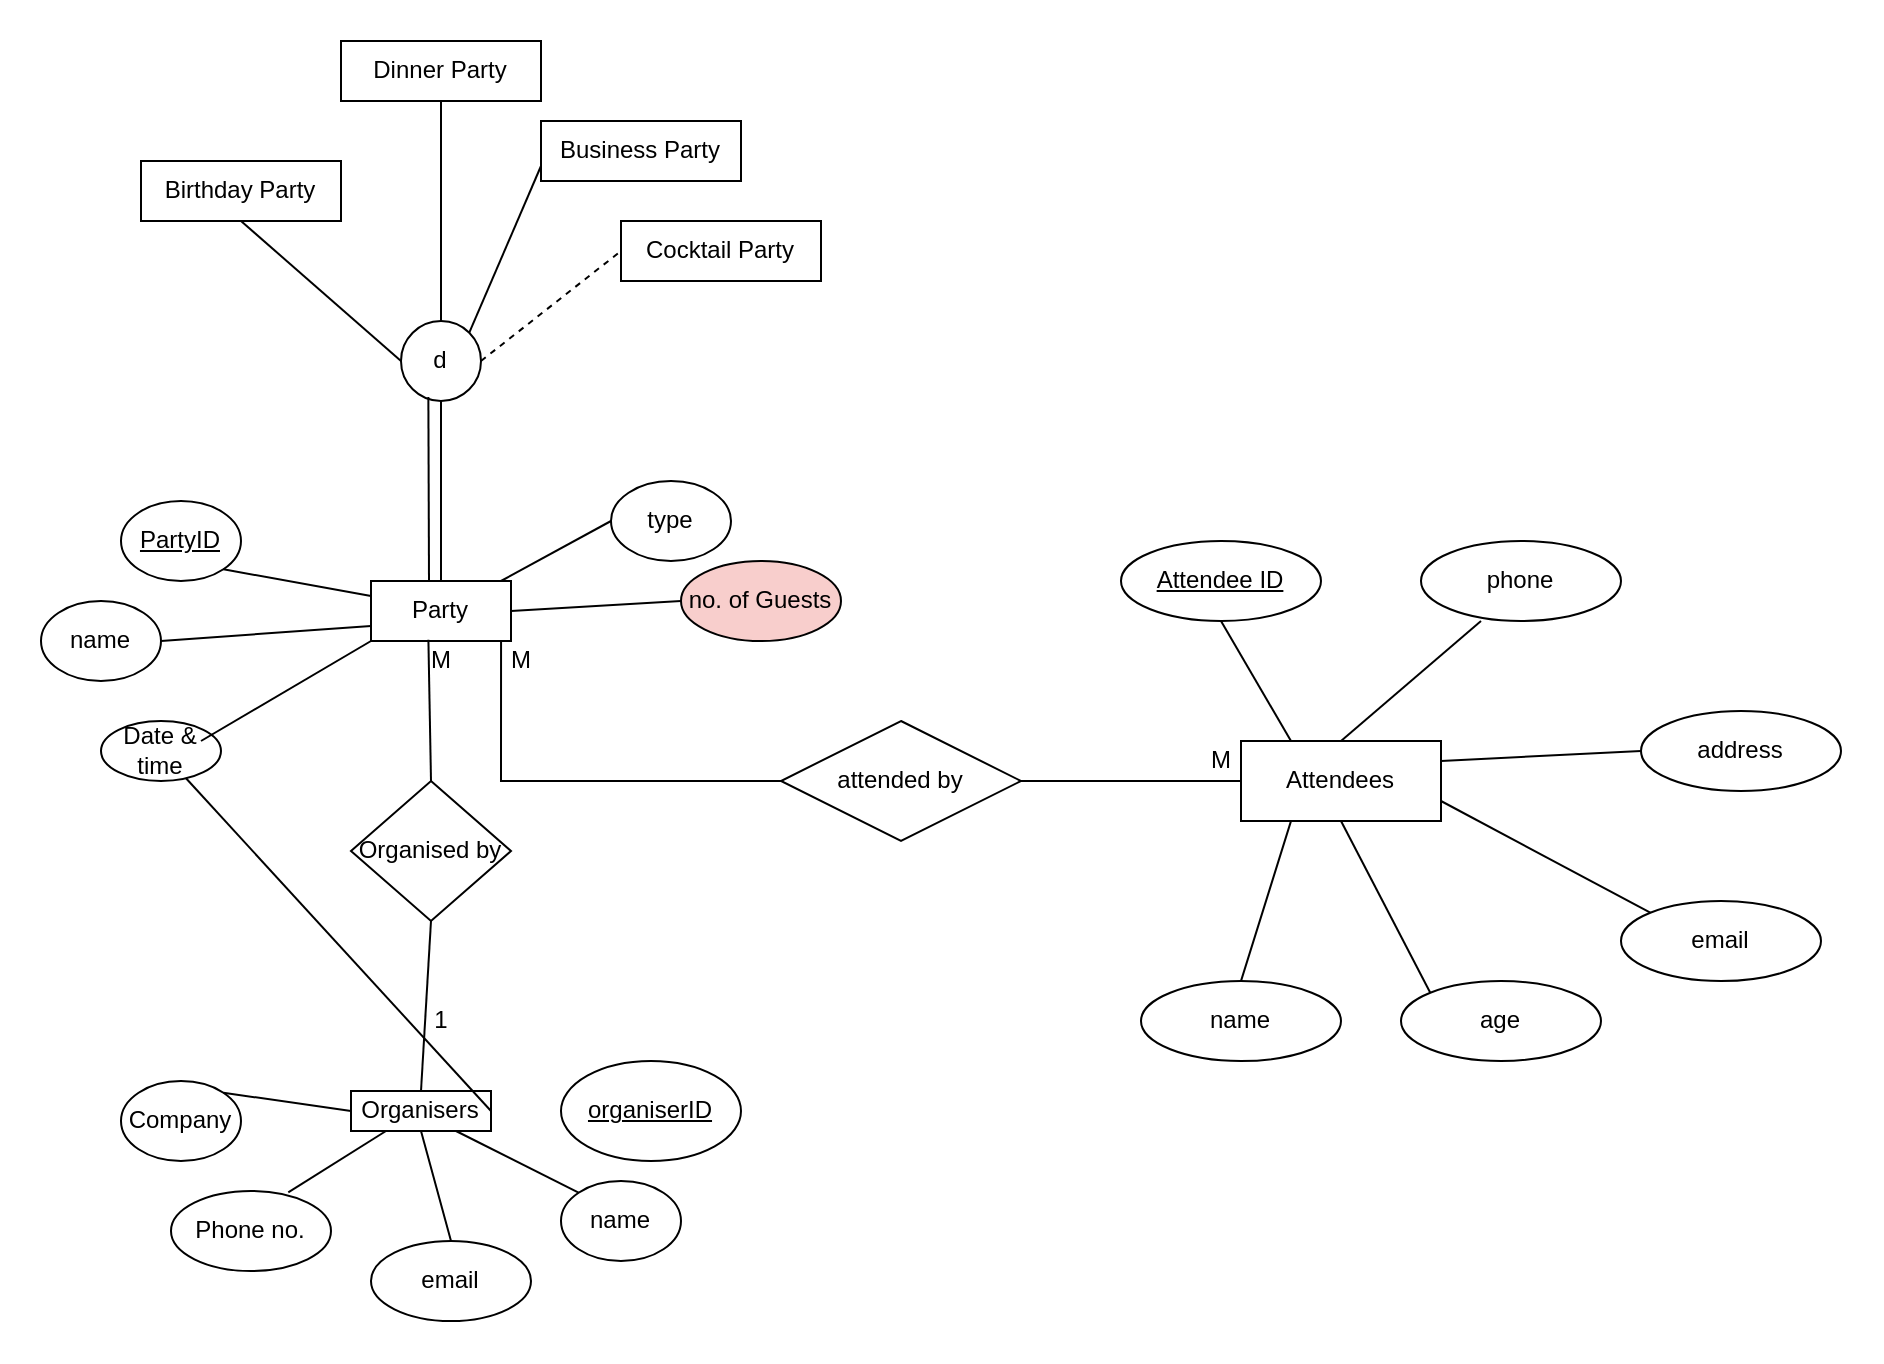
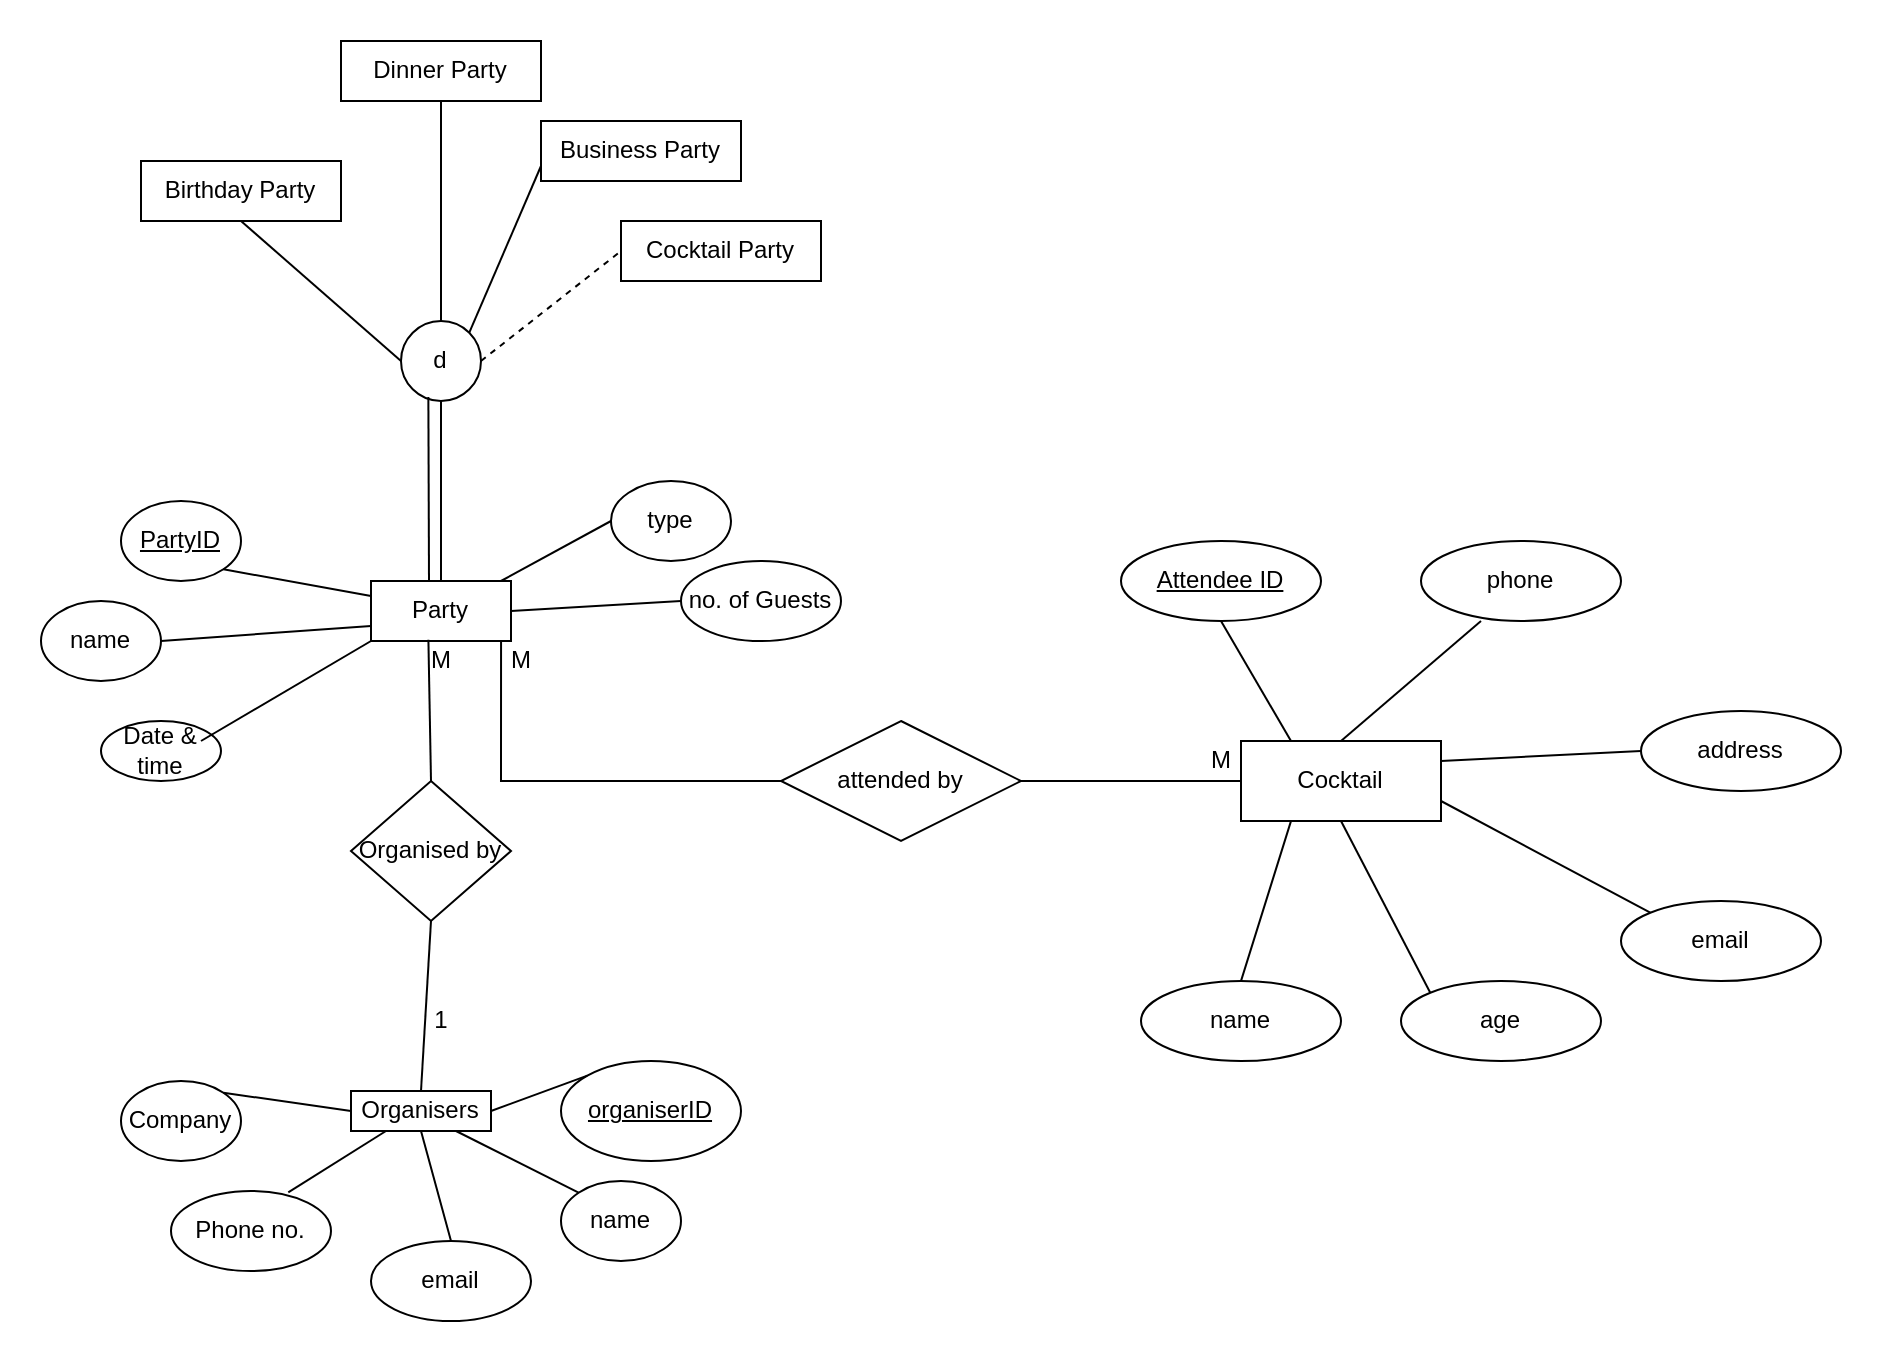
  <mxCell id="0" />
  <mxCell id="1" parent="0" />
  <mxCell id="2" value="Birthday Party" style="rounded=0;whiteSpace=wrap;html=1;" vertex="1" parent="1"><mxGeometry x="70" y="80" width="100" height="30" as="geometry" /></mxCell>
  <mxCell id="3" value="Business Party" style="rounded=0;whiteSpace=wrap;html=1;" vertex="1" parent="1"><mxGeometry x="270" y="60" width="100" height="30" as="geometry" /></mxCell>
  <mxCell id="4" value="Dinner Party" style="rounded=0;whiteSpace=wrap;html=1;" vertex="1" parent="1"><mxGeometry x="170" y="20" width="100" height="30" as="geometry" /></mxCell>
  <mxCell id="5" value="Cocktail Party" style="rounded=0;whiteSpace=wrap;html=1;" vertex="1" parent="1"><mxGeometry x="310" y="110" width="100" height="30" as="geometry" /></mxCell>
  <mxCell id="6" value="d" style="ellipse;whiteSpace=wrap;html=1;aspect=fixed;" vertex="1" parent="1"><mxGeometry x="200" y="160" width="40" height="40" as="geometry" /></mxCell>
  <mxCell id="7" value="" style="endArrow=none;html=1;exitX=0.5;exitY=1;exitDx=0;exitDy=0;entryX=0;entryY=0.5;entryDx=0;entryDy=0;" edge="1" parent="1" source="2" target="6"><mxGeometry width="50" height="50" relative="1" as="geometry"><mxPoint x="200" y="290" as="sourcePoint" /><mxPoint x="250" y="240" as="targetPoint" /></mxGeometry></mxCell>
  <mxCell id="8" value="" style="endArrow=none;html=1;entryX=0.5;entryY=0;entryDx=0;entryDy=0;" edge="1" parent="1" source="4" target="6"><mxGeometry width="50" height="50" relative="1" as="geometry"><mxPoint x="200" y="290" as="sourcePoint" /><mxPoint x="250" y="240" as="targetPoint" /></mxGeometry></mxCell>
  <mxCell id="9" value="" style="endArrow=none;html=1;entryX=0;entryY=0.75;entryDx=0;entryDy=0;exitX=1;exitY=0;exitDx=0;exitDy=0;" edge="1" parent="1" source="6" target="3"><mxGeometry width="50" height="50" relative="1" as="geometry"><mxPoint x="200" y="290" as="sourcePoint" /><mxPoint x="250" y="240" as="targetPoint" /></mxGeometry></mxCell>
  <mxCell id="10" value="" style="endArrow=none;html=1;entryX=0;entryY=0.5;entryDx=0;entryDy=0;exitX=1;exitY=0.5;exitDx=0;exitDy=0;dashed=1;" edge="1" parent="1" source="6" target="5"><mxGeometry width="50" height="50" relative="1" as="geometry"><mxPoint x="200" y="290" as="sourcePoint" /><mxPoint x="250" y="240" as="targetPoint" /></mxGeometry></mxCell>
  <mxCell id="11" value="Party" style="rounded=0;whiteSpace=wrap;html=1;" vertex="1" parent="1"><mxGeometry x="185" y="290" width="70" height="30" as="geometry" /></mxCell>
  <mxCell id="12" value="" style="endArrow=none;html=1;entryX=0.5;entryY=1;entryDx=0;entryDy=0;exitX=0.5;exitY=0;exitDx=0;exitDy=0;" edge="1" parent="1" source="11" target="6"><mxGeometry width="50" height="50" relative="1" as="geometry"><mxPoint x="221" y="290" as="sourcePoint" /><mxPoint x="250" y="310" as="targetPoint" /><Array as="points"><mxPoint x="220" y="230" /></Array></mxGeometry></mxCell>
  <mxCell id="13" value="" style="endArrow=none;html=1;entryX=0.342;entryY=0.95;entryDx=0;entryDy=0;entryPerimeter=0;" edge="1" parent="1" target="6"><mxGeometry width="50" height="50" relative="1" as="geometry"><mxPoint x="214" y="290" as="sourcePoint" /><mxPoint x="250" y="310" as="targetPoint" /></mxGeometry></mxCell>
  <mxCell id="14" value="&lt;u&gt;PartyID&lt;/u&gt;" style="ellipse;whiteSpace=wrap;html=1;" vertex="1" parent="1"><mxGeometry x="60" y="250" width="60" height="40" as="geometry" /></mxCell>
  <mxCell id="15" value="name" style="ellipse;whiteSpace=wrap;html=1;" vertex="1" parent="1"><mxGeometry x="20" y="300" width="60" height="40" as="geometry" /></mxCell>
  <mxCell id="16" value="Date &amp;amp; time" style="ellipse;whiteSpace=wrap;html=1;" vertex="1" parent="1"><mxGeometry x="50" y="360" width="60" height="30" as="geometry" /></mxCell>
  <mxCell id="17" value="" style="endArrow=none;html=1;entryX=0;entryY=1;entryDx=0;entryDy=0;" edge="1" parent="1" target="11"><mxGeometry width="50" height="50" relative="1" as="geometry"><mxPoint x="100" y="370" as="sourcePoint" /><mxPoint x="250" y="310" as="targetPoint" /></mxGeometry></mxCell>
  <mxCell id="18" value="" style="endArrow=none;html=1;exitX=1;exitY=0.5;exitDx=0;exitDy=0;entryX=0;entryY=0.75;entryDx=0;entryDy=0;" edge="1" parent="1" source="15" target="11"><mxGeometry width="50" height="50" relative="1" as="geometry"><mxPoint x="200" y="360" as="sourcePoint" /><mxPoint x="250" y="310" as="targetPoint" /></mxGeometry></mxCell>
  <mxCell id="19" value="" style="endArrow=none;html=1;exitX=1;exitY=1;exitDx=0;exitDy=0;entryX=0;entryY=0.25;entryDx=0;entryDy=0;" edge="1" parent="1" source="14" target="11"><mxGeometry width="50" height="50" relative="1" as="geometry"><mxPoint x="200" y="360" as="sourcePoint" /><mxPoint x="190" y="300" as="targetPoint" /></mxGeometry></mxCell>
  <mxCell id="20" value="type" style="ellipse;whiteSpace=wrap;html=1;" vertex="1" parent="1"><mxGeometry x="305" y="240" width="60" height="40" as="geometry" /></mxCell>
- <mxCell id="21" value="no. of Guests" style="ellipse;whiteSpace=wrap;html=1;fillColor=#f8cecc;" vertex="1" parent="1"><mxGeometry x="340" y="280" width="80" height="40" as="geometry" /></mxCell>
+ <mxCell id="21" value="no. of Guests" style="ellipse;whiteSpace=wrap;html=1;" vertex="1" parent="1"><mxGeometry x="340" y="280" width="80" height="40" as="geometry" /></mxCell>
  <mxCell id="22" value="" style="endArrow=none;html=1;entryX=0;entryY=0.5;entryDx=0;entryDy=0;" edge="1" parent="1" target="20"><mxGeometry width="50" height="50" relative="1" as="geometry"><mxPoint x="250" y="290" as="sourcePoint" /><mxPoint x="250" y="310" as="targetPoint" /></mxGeometry></mxCell>
  <mxCell id="23" value="" style="endArrow=none;html=1;entryX=0;entryY=0.5;entryDx=0;entryDy=0;exitX=1;exitY=0.5;exitDx=0;exitDy=0;" edge="1" parent="1" source="11" target="21"><mxGeometry width="50" height="50" relative="1" as="geometry"><mxPoint x="200" y="360" as="sourcePoint" /><mxPoint x="250" y="310" as="targetPoint" /></mxGeometry></mxCell>
  <mxCell id="24" value="Organised by" style="rhombus;whiteSpace=wrap;html=1;" vertex="1" parent="1"><mxGeometry x="175" y="390" width="80" height="70" as="geometry" /></mxCell>
  <mxCell id="25" value="" style="endArrow=none;html=1;entryX=0.41;entryY=0.978;entryDx=0;entryDy=0;exitX=0.5;exitY=0;exitDx=0;exitDy=0;entryPerimeter=0;" edge="1" parent="1" source="24" target="11"><mxGeometry width="50" height="50" relative="1" as="geometry"><mxPoint x="200" y="400" as="sourcePoint" /><mxPoint x="250" y="350" as="targetPoint" /></mxGeometry></mxCell>
  <mxCell id="26" value="Company" style="ellipse;whiteSpace=wrap;html=1;" vertex="1" parent="1"><mxGeometry x="60" y="540" width="60" height="40" as="geometry" /></mxCell>
  <mxCell id="27" value="name" style="ellipse;whiteSpace=wrap;html=1;" vertex="1" parent="1"><mxGeometry x="280" y="590" width="60" height="40" as="geometry" /></mxCell>
  <mxCell id="28" value="Phone no." style="ellipse;whiteSpace=wrap;html=1;" vertex="1" parent="1"><mxGeometry x="85" y="595" width="80" height="40" as="geometry" /></mxCell>
  <mxCell id="29" value="email" style="ellipse;whiteSpace=wrap;html=1;" vertex="1" parent="1"><mxGeometry x="185" y="620" width="80" height="40" as="geometry" /></mxCell>
  <mxCell id="30" value="&lt;u&gt;organiserID&lt;/u&gt;" style="ellipse;whiteSpace=wrap;html=1;" vertex="1" parent="1"><mxGeometry x="280" y="530" width="90" height="50" as="geometry" /></mxCell>
  <mxCell id="31" value="Organisers" style="rounded=0;whiteSpace=wrap;html=1;" vertex="1" parent="1"><mxGeometry x="175" y="545" width="70" height="20" as="geometry" /></mxCell>
  <mxCell id="32" value="M" style="text;html=1;align=center;verticalAlign=middle;resizable=0;points=[];autosize=1;strokeColor=none;fillColor=none;" vertex="1" parent="1"><mxGeometry x="205" y="320" width="30" height="20" as="geometry" /></mxCell>
  <mxCell id="33" value="" style="endArrow=none;html=1;rounded=0;exitX=0.5;exitY=1;exitDx=0;exitDy=0;entryX=0.5;entryY=0;entryDx=0;entryDy=0;" edge="1" parent="1" source="24" target="31"><mxGeometry relative="1" as="geometry"><mxPoint x="220" y="410" as="sourcePoint" /><mxPoint x="380" y="410" as="targetPoint" /></mxGeometry></mxCell>
  <mxCell id="34" value="1" style="text;html=1;align=center;verticalAlign=middle;resizable=0;points=[];autosize=1;strokeColor=none;fillColor=none;" vertex="1" parent="1"><mxGeometry x="210" y="500" width="20" height="20" as="geometry" /></mxCell>
  <mxCell id="35" value="" style="endArrow=none;html=1;rounded=0;exitX=1;exitY=0;exitDx=0;exitDy=0;entryX=0;entryY=0.5;entryDx=0;entryDy=0;" edge="1" parent="1" source="26" target="31"><mxGeometry relative="1" as="geometry"><mxPoint x="220" y="450" as="sourcePoint" /><mxPoint x="380" y="450" as="targetPoint" /></mxGeometry></mxCell>
  <mxCell id="36" value="" style="endArrow=none;html=1;rounded=0;exitX=0.733;exitY=0.017;exitDx=0;exitDy=0;exitPerimeter=0;entryX=0.25;entryY=1;entryDx=0;entryDy=0;" edge="1" parent="1" source="28" target="31"><mxGeometry relative="1" as="geometry"><mxPoint x="220" y="450" as="sourcePoint" /><mxPoint x="380" y="450" as="targetPoint" /></mxGeometry></mxCell>
  <mxCell id="37" value="" style="endArrow=none;html=1;rounded=0;exitX=0.5;exitY=0;exitDx=0;exitDy=0;entryX=0.5;entryY=1;entryDx=0;entryDy=0;" edge="1" parent="1" source="29" target="31"><mxGeometry relative="1" as="geometry"><mxPoint x="220" y="450" as="sourcePoint" /><mxPoint x="380" y="450" as="targetPoint" /></mxGeometry></mxCell>
  <mxCell id="38" value="" style="endArrow=none;html=1;rounded=0;exitX=0;exitY=0;exitDx=0;exitDy=0;entryX=0.75;entryY=1;entryDx=0;entryDy=0;" edge="1" parent="1" source="27" target="31"><mxGeometry relative="1" as="geometry"><mxPoint x="220" y="450" as="sourcePoint" /><mxPoint x="380" y="450" as="targetPoint" /></mxGeometry></mxCell>
- <mxCell id="39" value="" style="endArrow=none;html=1;rounded=0;exitX=1;exitY=0.5;exitDx=0;exitDy=0;" edge="1" parent="1" source="31" target="16"><mxGeometry relative="1" as="geometry"><mxPoint x="220" y="450" as="sourcePoint" /><mxPoint x="380" y="450" as="targetPoint" /></mxGeometry></mxCell>
+ <mxCell id="39" value="" style="endArrow=none;html=1;rounded=0;exitX=1;exitY=0.5;exitDx=0;exitDy=0;entryX=0;entryY=0;entryDx=0;entryDy=0;" edge="1" parent="1" source="31" target="30"><mxGeometry relative="1" as="geometry"><mxPoint x="220" y="450" as="sourcePoint" /><mxPoint x="380" y="450" as="targetPoint" /></mxGeometry></mxCell>
  <mxCell id="40" value="" style="endArrow=none;html=1;rounded=0;exitX=0.929;exitY=1;exitDx=0;exitDy=0;exitPerimeter=0;entryX=0;entryY=0.5;entryDx=0;entryDy=0;" edge="1" parent="1" source="11" target="41"><mxGeometry relative="1" as="geometry"><mxPoint x="190" y="430" as="sourcePoint" /><mxPoint x="350" y="430" as="targetPoint" /><Array as="points"><mxPoint x="250" y="390" /></Array></mxGeometry></mxCell>
  <mxCell id="41" value="attended by" style="shape=rhombus;perimeter=rhombusPerimeter;whiteSpace=wrap;html=1;align=center;" vertex="1" parent="1"><mxGeometry x="390" y="360" width="120" height="60" as="geometry" /></mxCell>
  <mxCell id="42" value="M" style="text;html=1;align=center;verticalAlign=middle;resizable=0;points=[];autosize=1;strokeColor=none;fillColor=none;" vertex="1" parent="1"><mxGeometry x="245" y="320" width="30" height="20" as="geometry" /></mxCell>
- <mxCell id="43" value="Attendees" style="whiteSpace=wrap;html=1;align=center;" vertex="1" parent="1"><mxGeometry x="620" y="370" width="100" height="40" as="geometry" /></mxCell>
+ <mxCell id="43" value="Cocktail" style="whiteSpace=wrap;html=1;align=center;" vertex="1" parent="1"><mxGeometry x="620" y="370" width="100" height="40" as="geometry" /></mxCell>
  <mxCell id="44" value="" style="endArrow=none;html=1;rounded=0;exitX=1;exitY=0.5;exitDx=0;exitDy=0;entryX=0;entryY=0.5;entryDx=0;entryDy=0;" edge="1" parent="1" source="41" target="43"><mxGeometry relative="1" as="geometry"><mxPoint x="530" y="320" as="sourcePoint" /><mxPoint x="690" y="320" as="targetPoint" /></mxGeometry></mxCell>
  <mxCell id="45" value="M" style="text;html=1;align=center;verticalAlign=middle;resizable=0;points=[];autosize=1;strokeColor=none;fillColor=none;" vertex="1" parent="1"><mxGeometry x="595" y="370" width="30" height="20" as="geometry" /></mxCell>
  <mxCell id="46" value="&lt;u&gt;Attendee ID&lt;/u&gt;" style="ellipse;whiteSpace=wrap;html=1;align=center;" vertex="1" parent="1"><mxGeometry x="560" y="270" width="100" height="40" as="geometry" /></mxCell>
  <mxCell id="47" value="name" style="ellipse;whiteSpace=wrap;html=1;align=center;" vertex="1" parent="1"><mxGeometry x="570" y="490" width="100" height="40" as="geometry" /></mxCell>
  <mxCell id="48" value="phone" style="ellipse;whiteSpace=wrap;html=1;align=center;" vertex="1" parent="1"><mxGeometry x="710" y="270" width="100" height="40" as="geometry" /></mxCell>
  <mxCell id="49" value="email" style="ellipse;whiteSpace=wrap;html=1;align=center;" vertex="1" parent="1"><mxGeometry x="810" y="450" width="100" height="40" as="geometry" /></mxCell>
  <mxCell id="50" value="age" style="ellipse;whiteSpace=wrap;html=1;align=center;" vertex="1" parent="1"><mxGeometry x="700" y="490" width="100" height="40" as="geometry" /></mxCell>
  <mxCell id="51" value="address" style="ellipse;whiteSpace=wrap;html=1;align=center;" vertex="1" parent="1"><mxGeometry x="820" y="355" width="100" height="40" as="geometry" /></mxCell>
  <mxCell id="52" value="" style="endArrow=none;html=1;rounded=0;exitX=0.5;exitY=1;exitDx=0;exitDy=0;entryX=0.25;entryY=0;entryDx=0;entryDy=0;" edge="1" parent="1" source="46" target="43"><mxGeometry relative="1" as="geometry"><mxPoint x="680" y="340" as="sourcePoint" /><mxPoint x="840" y="340" as="targetPoint" /></mxGeometry></mxCell>
  <mxCell id="53" value="" style="endArrow=none;html=1;rounded=0;entryX=0.3;entryY=1;entryDx=0;entryDy=0;entryPerimeter=0;exitX=0.5;exitY=0;exitDx=0;exitDy=0;" edge="1" parent="1" source="43" target="48"><mxGeometry relative="1" as="geometry"><mxPoint x="680" y="340" as="sourcePoint" /><mxPoint x="840" y="340" as="targetPoint" /></mxGeometry></mxCell>
  <mxCell id="54" value="" style="endArrow=none;html=1;rounded=0;exitX=1;exitY=0.25;exitDx=0;exitDy=0;entryX=0;entryY=0.5;entryDx=0;entryDy=0;" edge="1" parent="1" source="43" target="51"><mxGeometry relative="1" as="geometry"><mxPoint x="680" y="340" as="sourcePoint" /><mxPoint x="840" y="340" as="targetPoint" /></mxGeometry></mxCell>
  <mxCell id="55" value="" style="endArrow=none;html=1;rounded=0;exitX=0.25;exitY=1;exitDx=0;exitDy=0;entryX=0.5;entryY=0;entryDx=0;entryDy=0;" edge="1" parent="1" source="43" target="47"><mxGeometry relative="1" as="geometry"><mxPoint x="680" y="340" as="sourcePoint" /><mxPoint x="840" y="340" as="targetPoint" /></mxGeometry></mxCell>
  <mxCell id="56" value="" style="endArrow=none;html=1;rounded=0;exitX=0.5;exitY=1;exitDx=0;exitDy=0;entryX=0;entryY=0;entryDx=0;entryDy=0;" edge="1" parent="1" source="43" target="50"><mxGeometry relative="1" as="geometry"><mxPoint x="680" y="340" as="sourcePoint" /><mxPoint x="840" y="340" as="targetPoint" /></mxGeometry></mxCell>
  <mxCell id="57" value="" style="endArrow=none;html=1;rounded=0;exitX=1;exitY=0.75;exitDx=0;exitDy=0;entryX=0;entryY=0;entryDx=0;entryDy=0;" edge="1" parent="1" source="43" target="49"><mxGeometry relative="1" as="geometry"><mxPoint x="680" y="340" as="sourcePoint" /><mxPoint x="840" y="340" as="targetPoint" /></mxGeometry></mxCell>
